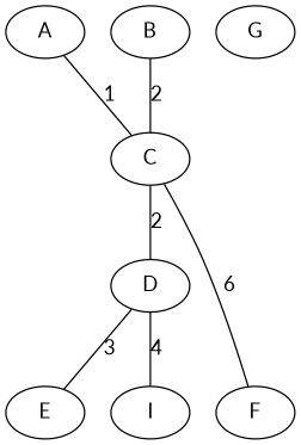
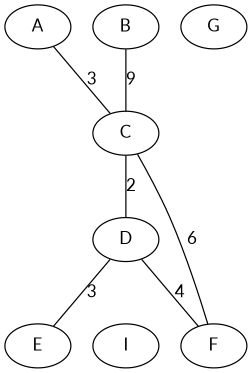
  graph {
    fontname=Lato
    node [fillcolor=white fontname=Lato style=filled]
    edge [fontname=Lato weight=1]
    A
    C
    B
    D
    F
    E
    G
    I
-   A -- C [label=1]
+   A -- C [label=3]
    C -- D [label=2 weight=2]
    C -- F [label=6]
-   B -- C [label=2 weight=2]
-   D -- I [label=4 weight=4]
+   B -- C [label=9 weight=2]
+   D -- F [label=4 weight=4]
    D -- E [label=3 weight=3]
  }
